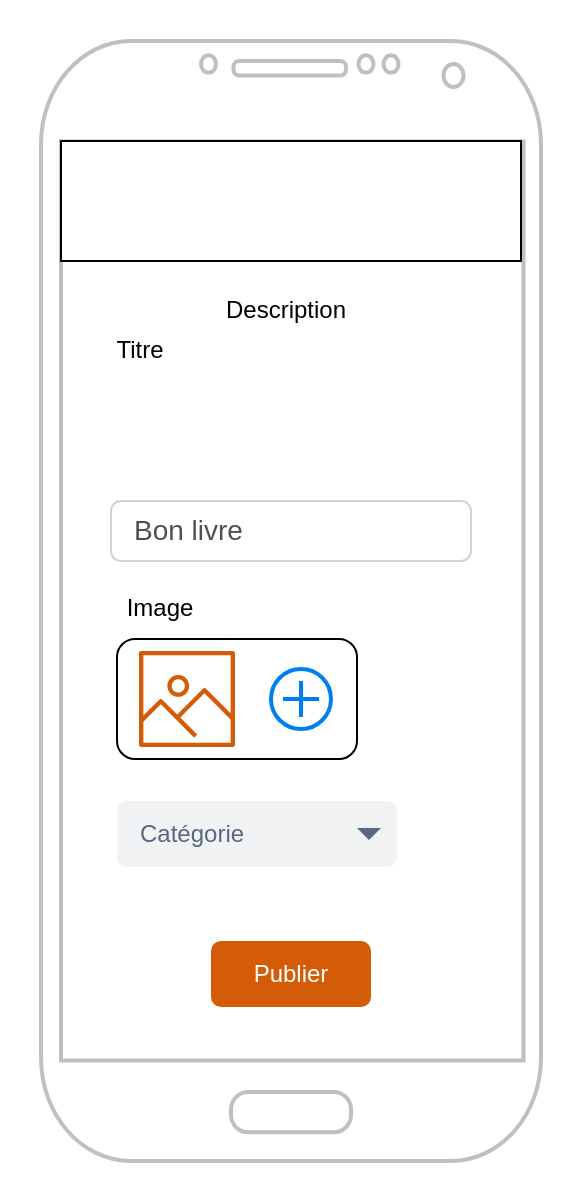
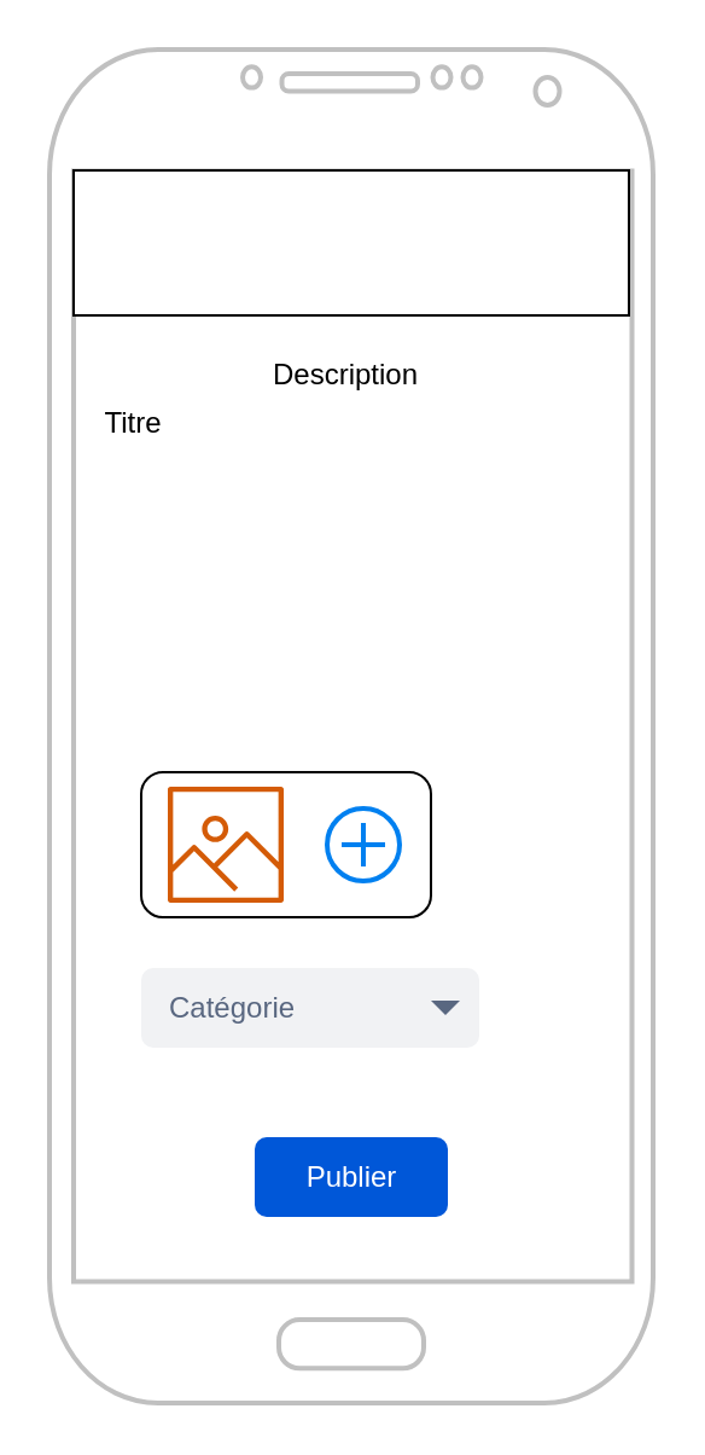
  <mxCell id="0" />
  <mxCell id="1" parent="0" />
  <mxCell id="2" value="" style="verticalLabelPosition=bottom;verticalAlign=top;html=1;shadow=0;dashed=0;strokeWidth=2;shape=mxgraph.android.phone2;strokeColor=#c0c0c0;" vertex="1" parent="1"><mxGeometry x="20" y="20" width="250" height="560" as="geometry" /></mxCell>
  <mxCell id="3" value="" style="rounded=0;whiteSpace=wrap;html=1;strokeWidth=1;" vertex="1" parent="1"><mxGeometry x="30" y="70" width="230" height="60" as="geometry" /></mxCell>
- <mxCell id="4" value="Titre" style="text;html=1;strokeColor=none;fillColor=none;align=center;verticalAlign=middle;whiteSpace=wrap;rounded=0;" vertex="1" parent="1"><mxGeometry x="40" y="160" width="60" height="30" as="geometry" /></mxCell>
+ <mxCell id="4" value="Titre" style="text;html=1;strokeColor=none;fillColor=none;align=center;verticalAlign=middle;whiteSpace=wrap;rounded=0;" vertex="1" parent="1"><mxGeometry x="25" y="160" width="60" height="30" as="geometry" /></mxCell>
  <mxCell id="5" value="Description" style="text;html=1;strokeColor=none;fillColor=none;align=center;verticalAlign=middle;whiteSpace=wrap;rounded=0;" vertex="1" parent="1"><mxGeometry x="113" y="140" width="60" height="30" as="geometry" /></mxCell>
- <mxCell id="6" value="Image" style="text;html=1;strokeColor=none;fillColor=none;align=center;verticalAlign=middle;whiteSpace=wrap;rounded=0;" vertex="1" parent="1"><mxGeometry x="50" y="289" width="60" height="30" as="geometry" /></mxCell>
- <mxCell id="7" value="Bon livre" style="html=1;shadow=0;dashed=0;shape=mxgraph.bootstrap.rrect;rSize=5;strokeColor=#CED4DA;strokeWidth=1;fillColor=#FFFFFF;fontColor=#505050;whiteSpace=wrap;align=left;verticalAlign=middle;spacingLeft=10;fontSize=14;" vertex="1" parent="1"><mxGeometry x="55" y="250" width="180" height="30" as="geometry" /></mxCell>
  <mxCell id="8" value="" style="rounded=1;whiteSpace=wrap;html=1;strokeWidth=1;fillColor=#FFFFFF;" vertex="1" parent="1"><mxGeometry x="58" y="319" width="120" height="60" as="geometry" /></mxCell>
  <mxCell id="9" value="" style="html=1;verticalLabelPosition=bottom;align=center;labelBackgroundColor=#ffffff;verticalAlign=top;strokeWidth=2;strokeColor=#0080F0;shadow=0;dashed=0;shape=mxgraph.ios7.icons.add;fillColor=#FFFFFF;" vertex="1" parent="1"><mxGeometry x="135" y="334" width="30" height="30" as="geometry" /></mxCell>
  <mxCell id="10" value="" style="sketch=0;outlineConnect=0;fontColor=#232F3E;gradientColor=none;fillColor=#D45B07;strokeColor=none;dashed=0;verticalLabelPosition=bottom;verticalAlign=top;align=center;html=1;fontSize=12;fontStyle=0;aspect=fixed;pointerEvents=1;shape=mxgraph.aws4.container_registry_image;" vertex="1" parent="1"><mxGeometry x="69" y="325" width="48" height="48" as="geometry" /></mxCell>
  <mxCell id="11" value="Catégorie" style="rounded=1;fillColor=#F1F2F4;strokeColor=none;html=1;fontColor=#596780;align=left;fontSize=12;spacingLeft=10;sketch=0;" vertex="1" parent="1"><mxGeometry x="58" y="400" width="140" height="33" as="geometry" /></mxCell>
  <mxCell id="12" value="" style="shape=triangle;direction=south;fillColor=#596780;strokeColor=none;html=1;sketch=0;" vertex="1" parent="11"><mxGeometry x="1" y="0.5" width="12" height="6" relative="1" as="geometry"><mxPoint x="-20" y="-3" as="offset" /></mxGeometry></mxCell>
- <mxCell id="13" value="Publier" style="rounded=1;fillColor=#d45b07;align=center;strokeColor=none;html=1;fontColor=#ffffff;fontSize=12;sketch=0;" vertex="1" parent="1"><mxGeometry x="105" y="470" width="80" height="33" as="geometry" /></mxCell>
+ <mxCell id="13" value="Publier" style="rounded=1;fillColor=#0057D8;align=center;strokeColor=none;html=1;fontColor=#ffffff;fontSize=12;sketch=0;" vertex="1" parent="1"><mxGeometry x="105" y="470" width="80" height="33" as="geometry" /></mxCell>
